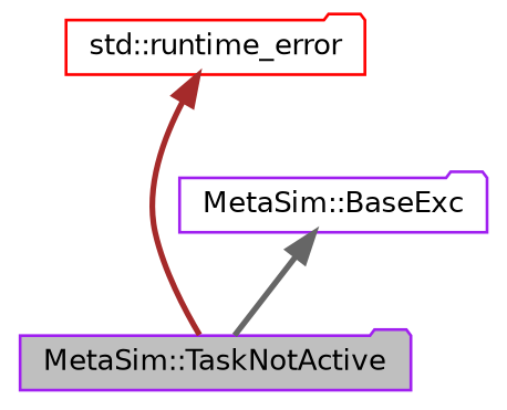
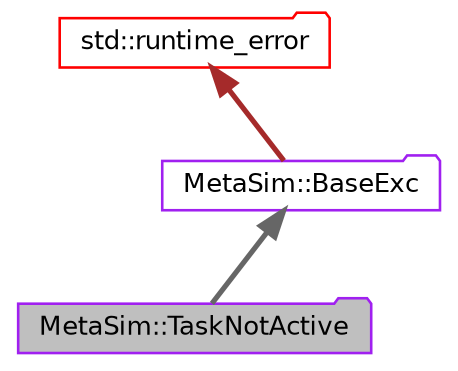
  digraph {
    node [color=purple fillcolor=white fontname=Helvetica fontsize=10 shape=folder style=filled]
    edge [dir=back fontname=Helvetica fontsize=10 labelfontname=Helvetica labelfontsize=10 style=bold]
    n1 [fillcolor=grey75 fontcolor=black height=0.2 label="MetaSim::TaskNotActive" width=0.4]
    n2 [height=0.2 label="MetaSim::BaseExc" width=0.4]
    n3 [color=red height=0.2 label="std::runtime_error" width=0.4]
    n2 -> n1 [color=gray40]
-   n3 -> n1 [color=brown]
+   n3 -> n2 [color=brown]
  }
